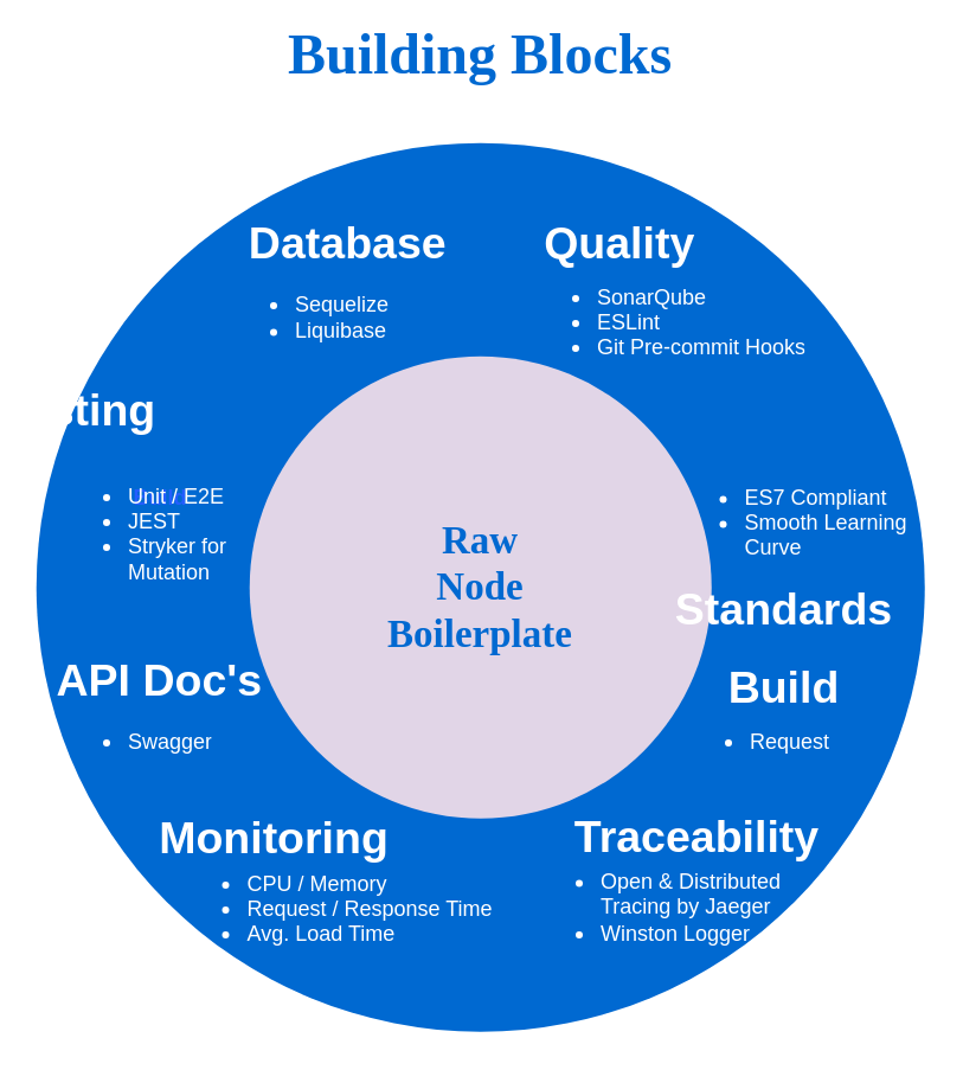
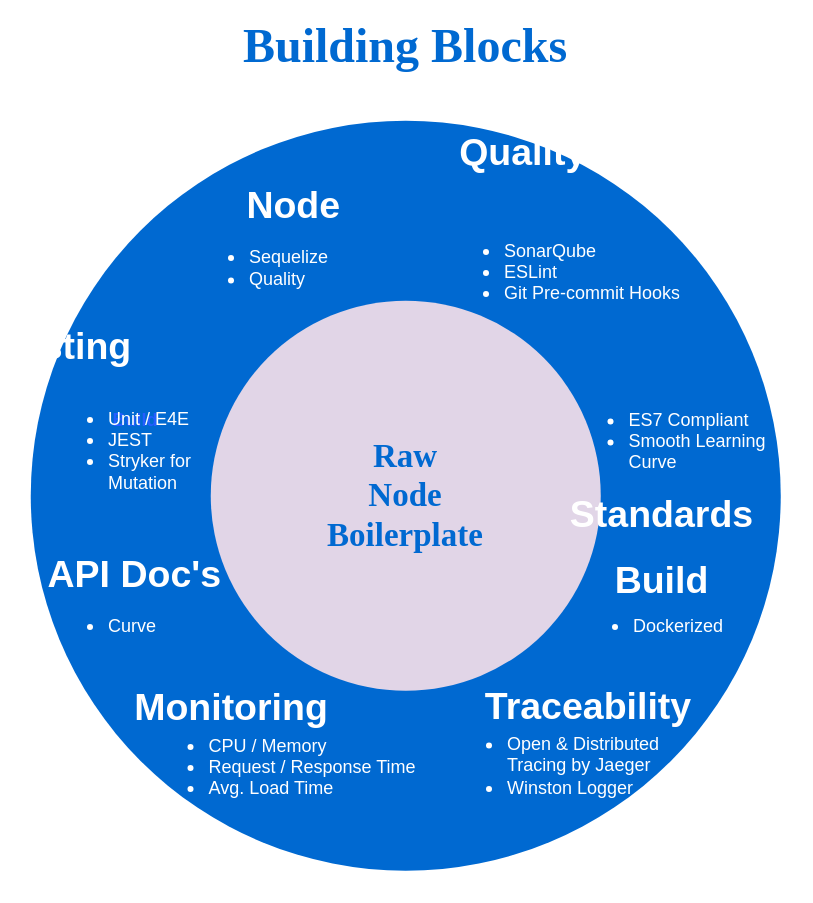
  <mxCell id="0" />
  <mxCell id="1" parent="0" />
  <mxCell id="2" value="" style="ellipse;whiteSpace=wrap;html=1;rounded=0;shadow=0;comic=0;strokeWidth=1;fontFamily=Verdana;fontSize=14;strokeColor=none;fillColor=#0069D1;" parent="1" vertex="1"><mxGeometry x="20" y="80" width="500" height="500" as="geometry" /></mxCell>
  <mxCell id="3" value="Raw&lt;br&gt;Node&lt;br&gt;Boilerplate" style="ellipse;whiteSpace=wrap;html=1;rounded=0;shadow=0;comic=0;strokeWidth=1;fontFamily=Verdana;fontSize=22;strokeColor=none;fillColor=#e1d5e7;fontColor=#0069D1;fontStyle=1;direction=south;" parent="1" vertex="1"><mxGeometry x="140" y="200" width="260" height="260" as="geometry" /></mxCell>
  <mxCell id="4" value="&lt;b&gt;Build&lt;/b&gt;" style="text;html=1;strokeColor=none;fillColor=none;align=center;verticalAlign=middle;whiteSpace=wrap;rounded=0;fontColor=#245EFF;" parent="1" vertex="1"><mxGeometry x="70" y="270" width="40" height="20" as="geometry" /></mxCell>
  <mxCell id="5" value="&lt;ul&gt;&lt;li&gt;CPU / Memory&lt;/li&gt;&lt;li&gt;Request / Response Time&lt;/li&gt;&lt;li&gt;Avg. Load Time&lt;/li&gt;&lt;/ul&gt;" style="text;strokeColor=none;fillColor=none;html=1;whiteSpace=wrap;verticalAlign=middle;overflow=hidden;fontColor=#FFFFFF;align=left;" parent="1" vertex="1"><mxGeometry x="97" y="475" width="185" height="70" as="geometry" /></mxCell>
  <mxCell id="6" value="&lt;b&gt;&lt;font style=&quot;font-size: 25px&quot;&gt;Monitoring&lt;/font&gt;&lt;/b&gt;" style="text;html=1;strokeColor=none;fillColor=none;align=center;verticalAlign=middle;whiteSpace=wrap;rounded=0;fontColor=#FFFFFF;" parent="1" vertex="1"><mxGeometry x="134" y="460" width="40" height="20" as="geometry" /></mxCell>
  <mxCell id="7" value="&lt;b&gt;&lt;font style=&quot;font-size: 25px&quot;&gt;Build&lt;/font&gt;&lt;/b&gt;" style="text;html=1;strokeColor=none;fillColor=none;align=center;verticalAlign=middle;whiteSpace=wrap;rounded=0;fontColor=#FFFFFF;" parent="1" vertex="1"><mxGeometry x="421" y="375" width="40" height="20" as="geometry" /></mxCell>
- <mxCell id="8" value="&lt;ul&gt;&lt;li&gt;Request&lt;/li&gt;&lt;/ul&gt;" style="text;strokeColor=none;fillColor=none;html=1;whiteSpace=wrap;verticalAlign=middle;overflow=hidden;fontColor=#FFFFFF;align=left;" parent="1" vertex="1"><mxGeometry x="380" y="395" width="122" height="35" as="geometry" /></mxCell>
+ <mxCell id="8" value="&lt;ul&gt;&lt;li&gt;Dockerized&lt;/li&gt;&lt;/ul&gt;" style="text;strokeColor=none;fillColor=none;html=1;whiteSpace=wrap;verticalAlign=middle;overflow=hidden;fontColor=#FFFFFF;align=left;" parent="1" vertex="1"><mxGeometry x="380" y="395" width="122" height="35" as="geometry" /></mxCell>
  <mxCell id="9" value="&lt;ul&gt;&lt;li&gt;ES7 Compliant&lt;/li&gt;&lt;li&gt;Smooth&amp;nbsp;Learning&amp;nbsp;&lt;br&gt;Curve&lt;/li&gt;&lt;/ul&gt;" style="text;strokeColor=none;fillColor=none;html=1;whiteSpace=wrap;verticalAlign=middle;overflow=hidden;fontColor=#FFFFFF;align=left;" parent="1" vertex="1"><mxGeometry x="377" y="258" width="140" height="60" as="geometry" /></mxCell>
  <mxCell id="10" value="&lt;b&gt;&lt;font style=&quot;font-size: 25px&quot;&gt;Standards&lt;/font&gt;&lt;/b&gt;" style="text;html=1;strokeColor=none;fillColor=none;align=center;verticalAlign=middle;whiteSpace=wrap;rounded=0;fontColor=#FFFFFF;" parent="1" vertex="1"><mxGeometry x="421" y="331" width="40" height="20" as="geometry" /></mxCell>
  <mxCell id="11" value="&lt;b&gt;&lt;font style=&quot;font-size: 25px&quot;&gt;Testing&lt;/font&gt;&lt;/b&gt;" style="text;html=1;strokeColor=none;fillColor=none;align=center;verticalAlign=middle;whiteSpace=wrap;rounded=0;fontColor=#FFFFFF;" parent="1" vertex="1"><mxGeometry x="24" y="219" width="40" height="20" as="geometry" /></mxCell>
  <mxCell id="12" value="&lt;b&gt;&lt;font style=&quot;font-size: 25px&quot;&gt;API Doc's&lt;/font&gt;&lt;/b&gt;" style="text;html=1;strokeColor=none;fillColor=none;align=center;verticalAlign=middle;whiteSpace=wrap;rounded=0;fontColor=#FFFFFF;" parent="1" vertex="1"><mxGeometry x="25" y="371" width="129" height="20" as="geometry" /></mxCell>
- <mxCell id="13" value="&lt;b&gt;&lt;font style=&quot;font-size: 25px&quot;&gt;Database&lt;/font&gt;&lt;/b&gt;" style="text;html=1;strokeColor=none;fillColor=none;align=center;verticalAlign=middle;whiteSpace=wrap;rounded=0;fontColor=#FFFFFF;" parent="1" vertex="1"><mxGeometry x="131" y="130" width="129" height="10" as="geometry" /></mxCell>
- <mxCell id="14" value="&lt;b&gt;&lt;font style=&quot;font-size: 25px&quot;&gt;Quality&lt;/font&gt;&lt;/b&gt;" style="text;html=1;strokeColor=none;fillColor=none;align=center;verticalAlign=middle;whiteSpace=wrap;rounded=0;fontColor=#FFFFFF;" parent="1" vertex="1"><mxGeometry x="284" y="125" width="129" height="20" as="geometry" /></mxCell>
- <mxCell id="15" value="&lt;ul&gt;&lt;li&gt;Sequelize&lt;/li&gt;&lt;li&gt;Liquibase&lt;/li&gt;&lt;/ul&gt;" style="text;strokeColor=none;fillColor=none;html=1;whiteSpace=wrap;verticalAlign=middle;overflow=hidden;fontColor=#FFFFFF;align=left;" parent="1" vertex="1"><mxGeometry x="124" y="148" width="109" height="60" as="geometry" /></mxCell>
+ <mxCell id="13" value="&lt;b&gt;&lt;font style=&quot;font-size: 25px&quot;&gt;Node&lt;/font&gt;&lt;/b&gt;" style="text;html=1;strokeColor=none;fillColor=none;align=center;verticalAlign=middle;whiteSpace=wrap;rounded=0;fontColor=#FFFFFF;" parent="1" vertex="1"><mxGeometry x="131" y="130" width="129" height="10" as="geometry" /></mxCell>
+ <mxCell id="14" value="&lt;b&gt;&lt;font style=&quot;font-size: 25px&quot;&gt;Quality&lt;/font&gt;&lt;/b&gt;" style="text;html=1;strokeColor=none;fillColor=none;align=center;verticalAlign=middle;whiteSpace=wrap;rounded=0;fontColor=#FFFFFF;" parent="1" vertex="1"><mxGeometry x="284" y="90" width="129" height="20" as="geometry" /></mxCell>
+ <mxCell id="15" value="&lt;ul&gt;&lt;li&gt;Sequelize&lt;/li&gt;&lt;li&gt;Quality&lt;/li&gt;&lt;/ul&gt;" style="text;strokeColor=none;fillColor=none;html=1;whiteSpace=wrap;verticalAlign=middle;overflow=hidden;fontColor=#FFFFFF;align=left;" parent="1" vertex="1"><mxGeometry x="124" y="148" width="109" height="60" as="geometry" /></mxCell>
  <mxCell id="16" value="&lt;ul&gt;&lt;li&gt;SonarQube&lt;/li&gt;&lt;li&gt;ESLint&lt;/li&gt;&lt;li&gt;Git Pre-commit Hooks&lt;/li&gt;&lt;/ul&gt;" style="text;strokeColor=none;fillColor=none;html=1;whiteSpace=wrap;verticalAlign=middle;overflow=hidden;fontColor=#FFFFFF;align=left;" parent="1" vertex="1"><mxGeometry x="294" y="145" width="165" height="60" as="geometry" /></mxCell>
- <mxCell id="17" value="&lt;ul&gt;&lt;li&gt;Unit / E2E&amp;nbsp;&lt;/li&gt;&lt;li&gt;JEST&lt;/li&gt;&lt;li&gt;Stryker for&amp;nbsp;&lt;br&gt;Mutation&lt;/li&gt;&lt;/ul&gt;" style="text;strokeColor=none;fillColor=none;html=1;whiteSpace=wrap;verticalAlign=middle;overflow=hidden;fontColor=#FFFFFF;align=left;" parent="1" vertex="1"><mxGeometry x="30" y="257" width="114" height="80" as="geometry" /></mxCell>
- <mxCell id="18" value="&lt;ul&gt;&lt;li&gt;Swagger&lt;/li&gt;&lt;/ul&gt;" style="text;strokeColor=none;fillColor=none;html=1;whiteSpace=wrap;verticalAlign=middle;overflow=hidden;fontColor=#FFFFFF;align=left;" parent="1" vertex="1"><mxGeometry x="30" y="395" width="110" height="35" as="geometry" /></mxCell>
+ <mxCell id="17" value="&lt;ul&gt;&lt;li&gt;Unit / E4E&amp;nbsp;&lt;/li&gt;&lt;li&gt;JEST&lt;/li&gt;&lt;li&gt;Stryker for&amp;nbsp;&lt;br&gt;Mutation&lt;/li&gt;&lt;/ul&gt;" style="text;strokeColor=none;fillColor=none;html=1;whiteSpace=wrap;verticalAlign=middle;overflow=hidden;fontColor=#FFFFFF;align=left;" parent="1" vertex="1"><mxGeometry x="30" y="257" width="114" height="80" as="geometry" /></mxCell>
+ <mxCell id="18" value="&lt;ul&gt;&lt;li&gt;Curve&lt;/li&gt;&lt;/ul&gt;" style="text;strokeColor=none;fillColor=none;html=1;whiteSpace=wrap;verticalAlign=middle;overflow=hidden;fontColor=#FFFFFF;align=left;" parent="1" vertex="1"><mxGeometry x="30" y="395" width="110" height="35" as="geometry" /></mxCell>
  <mxCell id="19" value="&lt;b&gt;&lt;font face=&quot;Times New Roman&quot; style=&quot;font-size: 32px&quot;&gt;Building Blocks&lt;/font&gt;&lt;/b&gt;" style="text;html=1;strokeColor=none;fillColor=none;align=center;verticalAlign=middle;whiteSpace=wrap;rounded=0;fontColor=#0069D1;" parent="1" vertex="1"><mxGeometry x="130" y="20" width="280" height="20" as="geometry" /></mxCell>
  <mxCell id="20" value="&lt;span style=&quot;font-size: 25px&quot;&gt;&lt;b&gt;Traceability&lt;/b&gt;&lt;/span&gt;" style="text;html=1;strokeColor=none;fillColor=none;align=center;verticalAlign=middle;whiteSpace=wrap;rounded=0;fontColor=#FFFFFF;" vertex="1" parent="1"><mxGeometry x="317" y="454" width="150" height="30" as="geometry" /></mxCell>
  <mxCell id="21" value="&lt;ul&gt;&lt;li&gt;Open &amp;amp; Distributed Tracing by Jaeger&lt;/li&gt;&lt;li&gt;Winston Logger&lt;/li&gt;&lt;/ul&gt;" style="text;strokeColor=none;fillColor=none;html=1;whiteSpace=wrap;verticalAlign=middle;overflow=hidden;fontColor=#FFFFFF;align=left;" vertex="1" parent="1"><mxGeometry x="296" y="474" width="161" height="65" as="geometry" /></mxCell>
